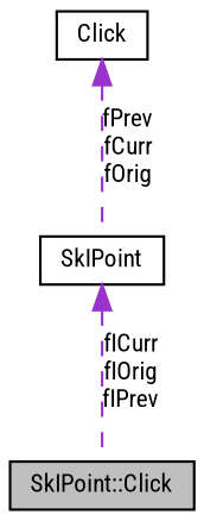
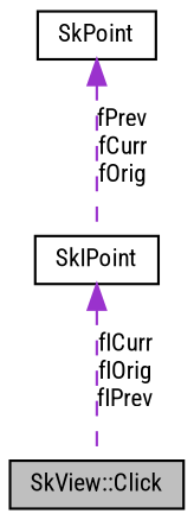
  digraph {
    fontname="Roboto Condensed"
    node [color=black fillcolor=white fontname="Roboto Condensed" fontsize=10 shape=record style=filled]
    edge [color=darkorchid3 dir=back fontname="Roboto Condensed" fontsize=10 labelfontname=FreeSans labelfontsize=10 style=dashed]
-   n1 [fillcolor=grey75 fontcolor=black height=0.2 label="SkIPoint::Click" width=0.4]
+   n1 [fillcolor=grey75 fontcolor=black height=0.2 label="SkView::Click" width=0.4]
    n2 [height=0.2 label=SkIPoint width=0.4]
-   n3 [height=0.2 label=Click width=0.4]
+   n3 [height=0.2 label=SkPoint width=0.4]
    n2 -> n1 [label="fICurr\nfIOrig\nfIPrev"]
    n3 -> n2 [label="fPrev\nfCurr\nfOrig"]
  }
